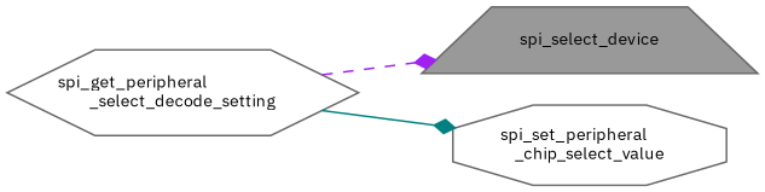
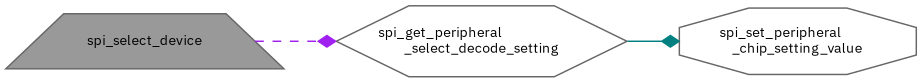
  digraph {
    fontname="IBM Plex Sans"
    rankdir=LR
    node [color=grey40 fillcolor=white fontname="IBM Plex Sans" fontsize=10 style=filled]
    edge [arrowhead=diamond fontname="IBM Plex Sans" fontsize=10 labelfontname=FreeSans labelfontsize=10]
    n1 [color=gray40 fillcolor=grey60 fontcolor=black height=0.2 label=spi_select_device shape=trapezium width=0.4]
    n2 [height=0.2 label="spi_get_peripheral\l_select_decode_setting" shape=hexagon width=0.4]
-   n3 [height=0.2 label="spi_set_peripheral\l_chip_select_value" shape=octagon width=0.4]
-   n2 -> n1 [color=purple style=dashed]
+   n3 [height=0.2 label="spi_set_peripheral\l_chip_setting_value" shape=octagon width=0.4]
+   n1 -> n2 [color=purple style=dashed]
    n2 -> n3 [color=teal style=solid]
  }
